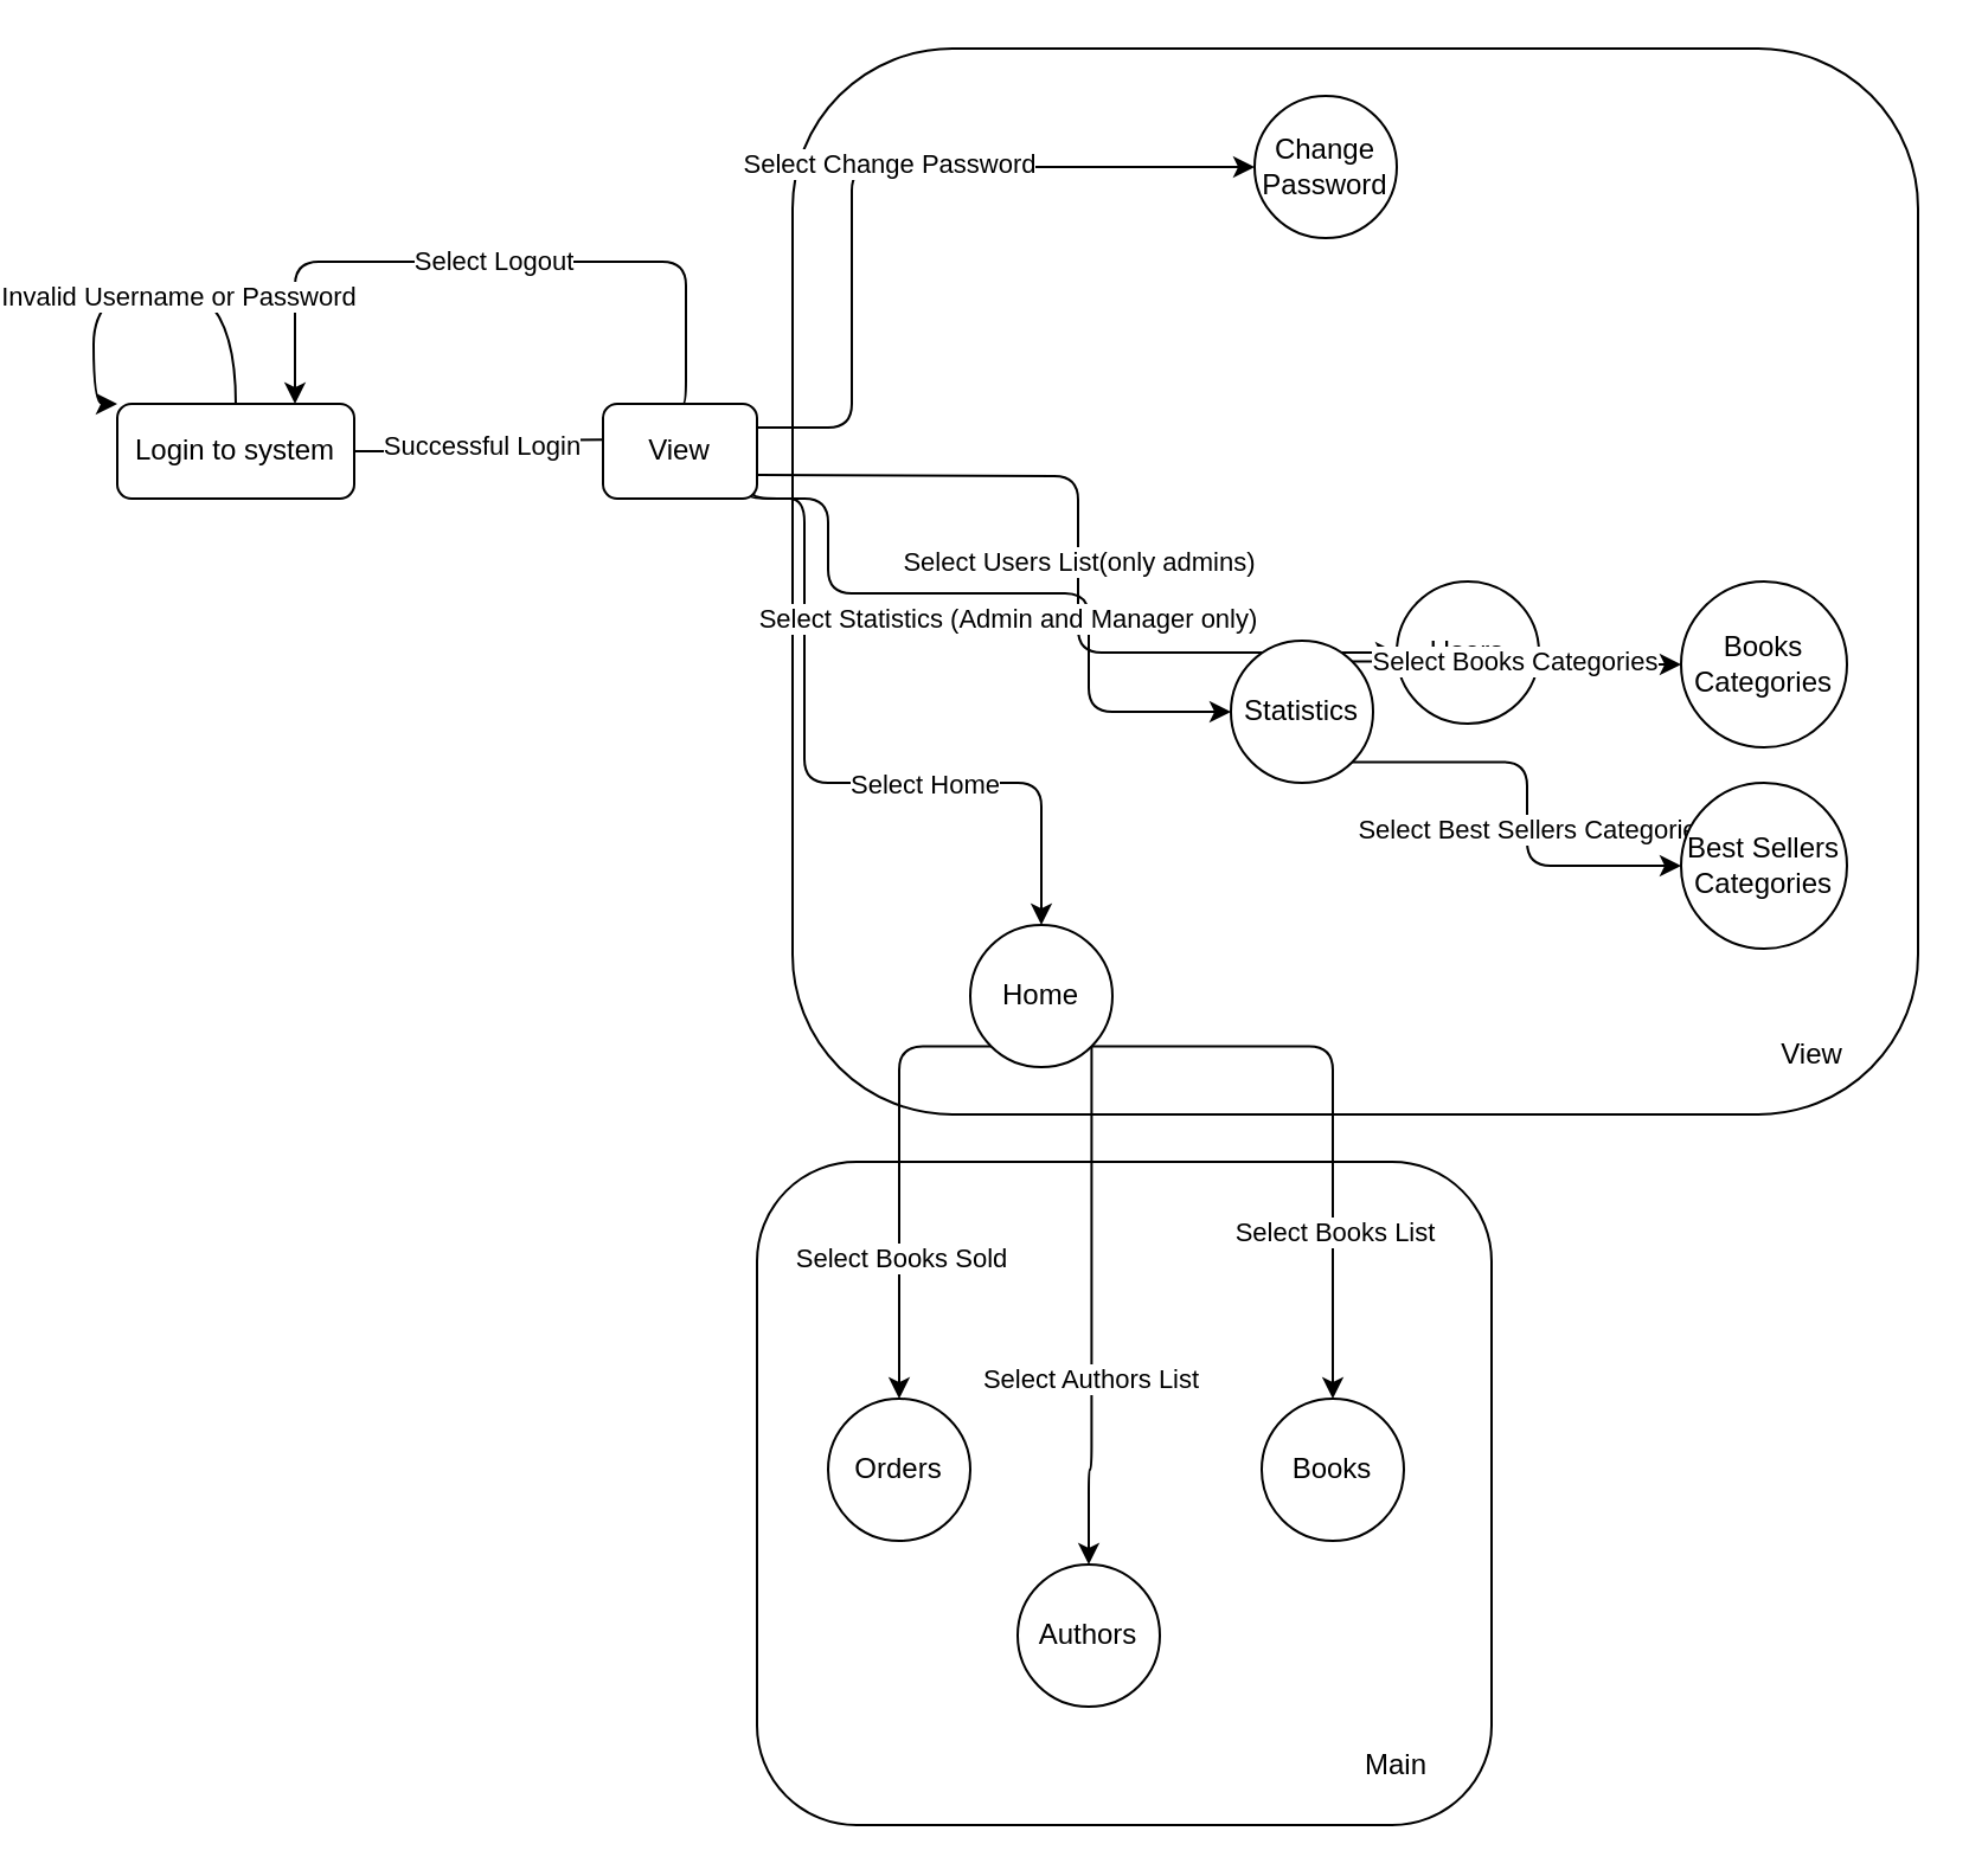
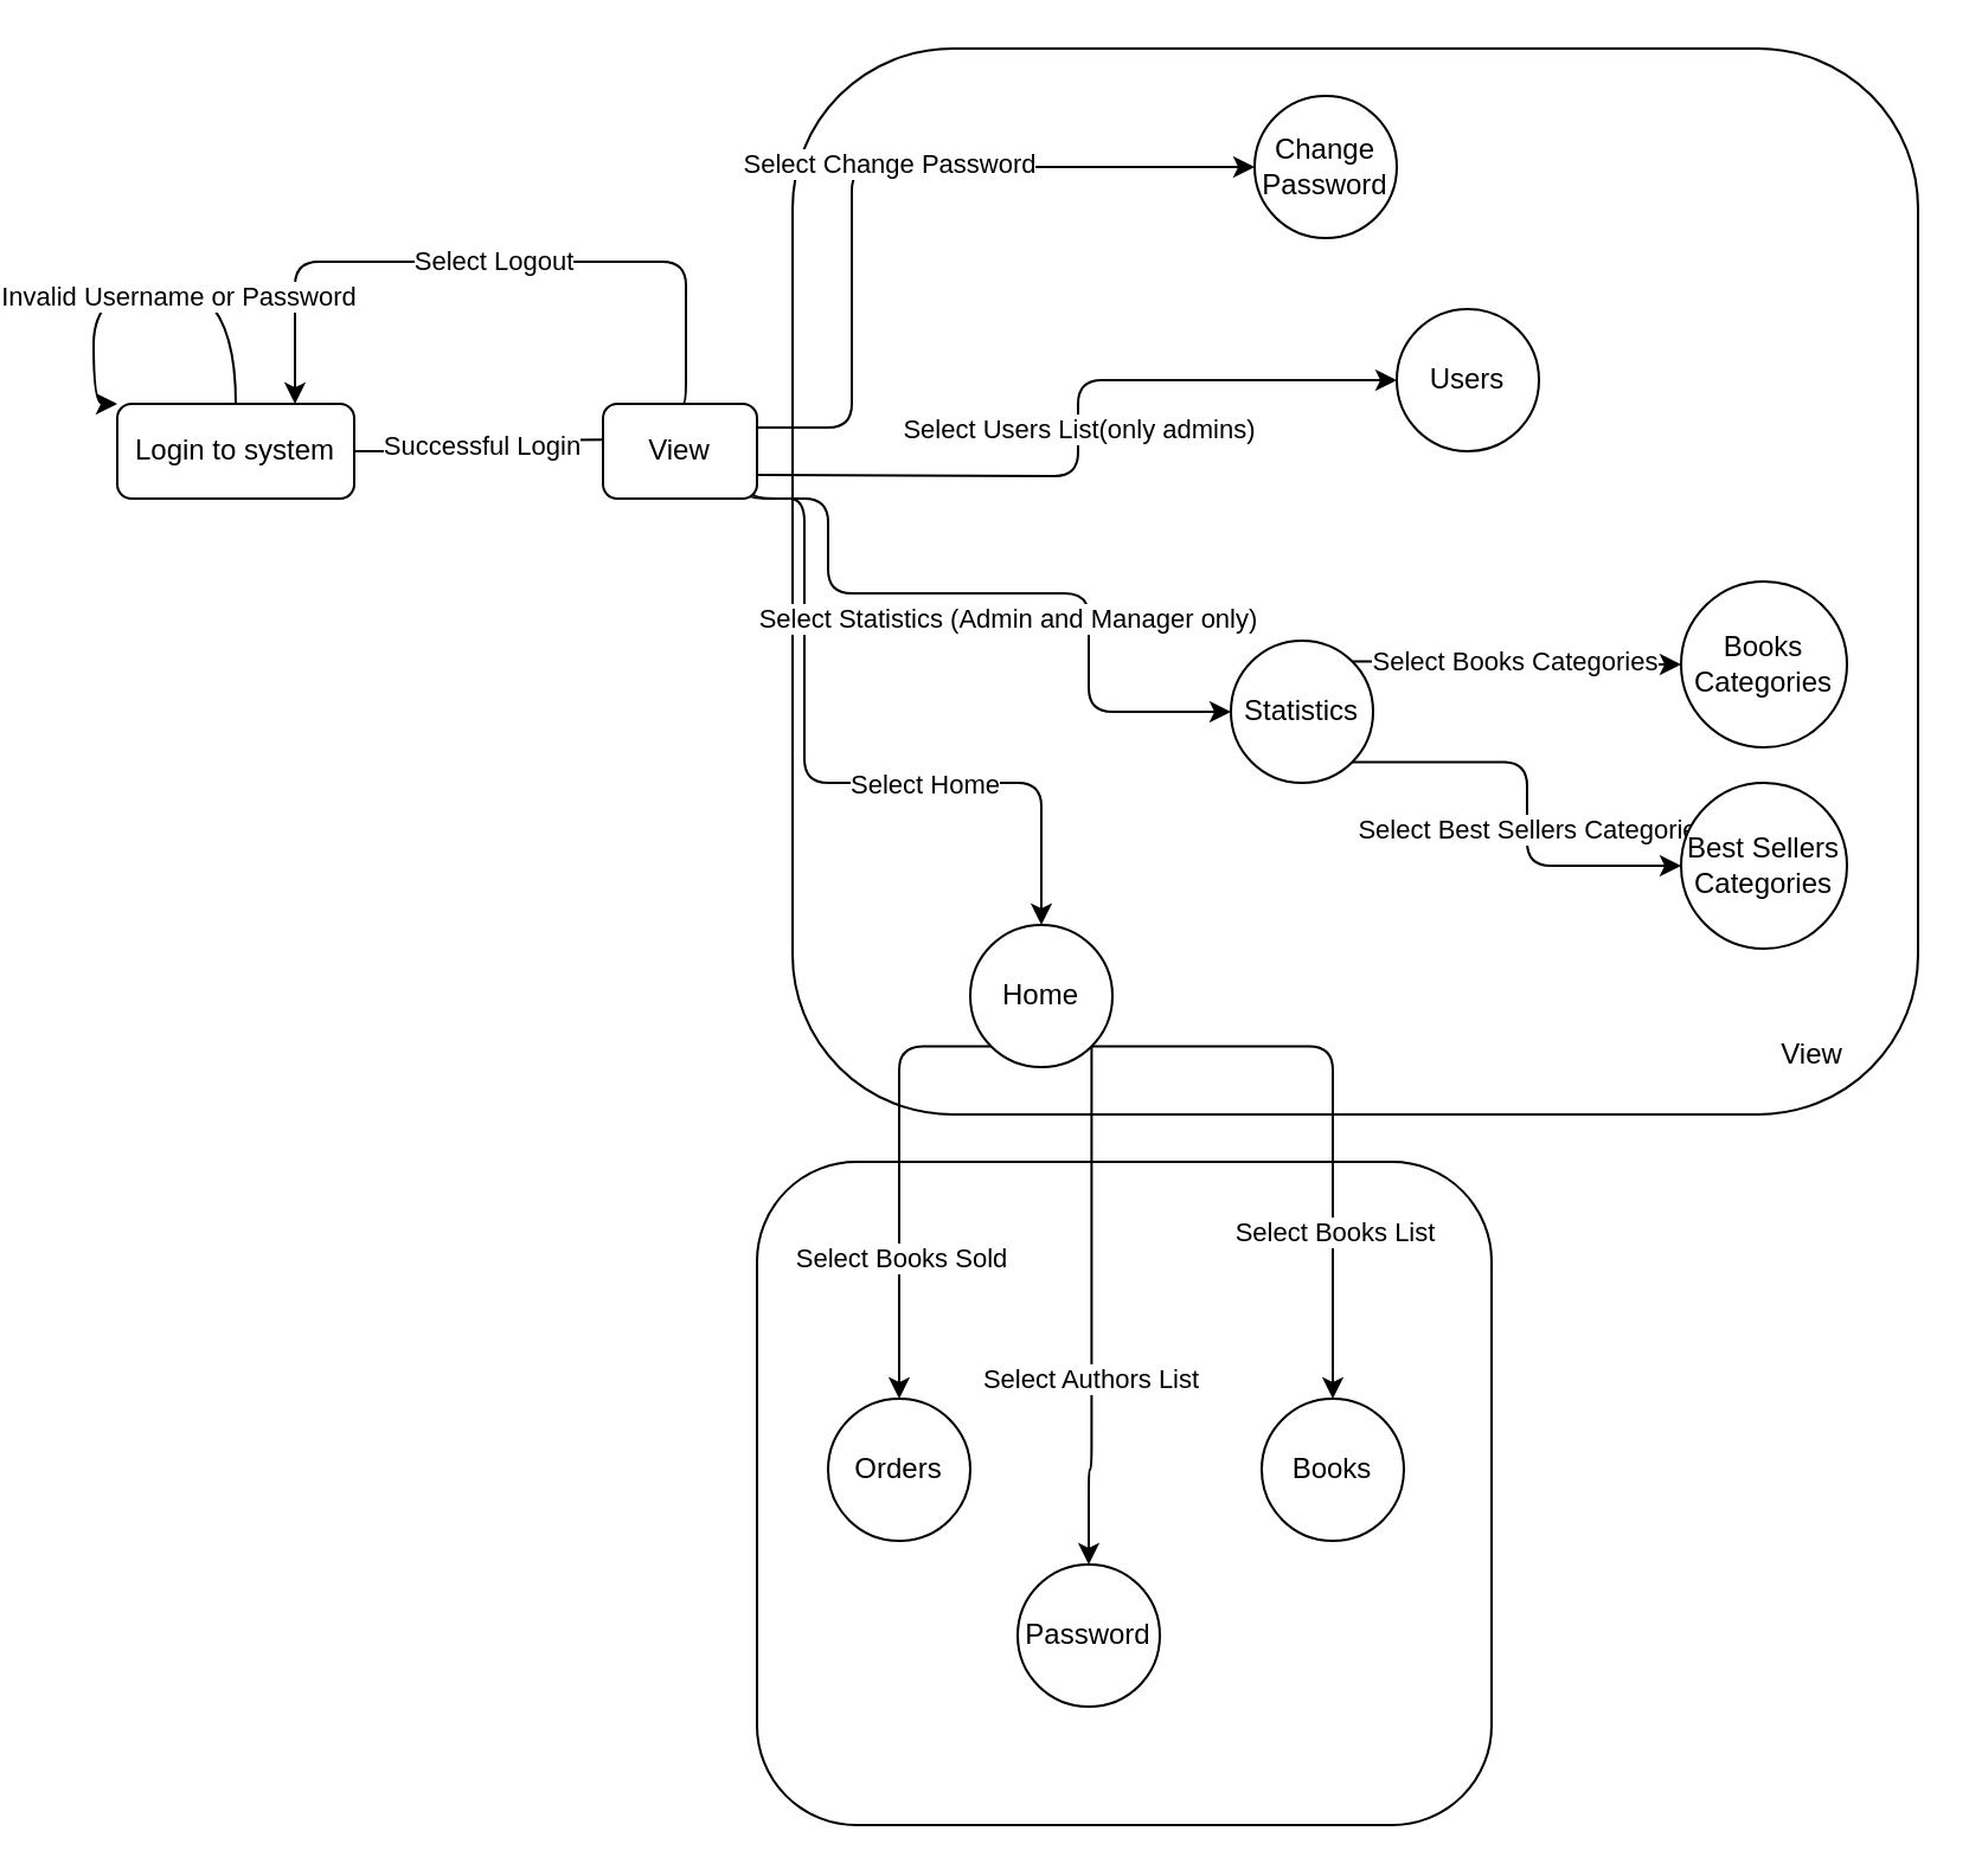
  <mxCell id="0" />
  <mxCell id="1" parent="0" />
  <mxCell id="2" value="" style="rounded=1;whiteSpace=wrap;html=1;movable=1;resizable=1;rotatable=1;deletable=1;editable=1;locked=0;connectable=1;" vertex="1" parent="1"><mxGeometry x="300" y="490" width="310" height="280" as="geometry" /></mxCell>
  <mxCell id="3" value="" style="rounded=1;whiteSpace=wrap;html=1;movable=1;resizable=1;rotatable=1;deletable=1;editable=1;locked=0;connectable=1;" vertex="1" parent="1"><mxGeometry x="315" y="20" width="475" height="450" as="geometry" /></mxCell>
  <mxCell id="4" value="Select Logout" style="edgeStyle=orthogonalEdgeStyle;rounded=1;orthogonalLoop=1;jettySize=auto;html=1;exitX=0.5;exitY=0;exitDx=0;exitDy=0;entryX=0.75;entryY=0;entryDx=0;entryDy=0;curved=0;movable=1;resizable=1;rotatable=1;deletable=1;editable=1;locked=0;connectable=1;" parent="1" source="37" target="29" edge="1"><mxGeometry relative="1" as="geometry"><mxPoint x="385" y="184.5" as="sourcePoint" /><mxPoint x="573" y="75" as="targetPoint" /><Array as="points"><mxPoint x="270" y="170" /><mxPoint x="270" y="110" /><mxPoint x="105" y="110" /></Array></mxGeometry></mxCell>
  <mxCell id="5" style="edgeStyle=orthogonalEdgeStyle;rounded=1;orthogonalLoop=1;jettySize=auto;html=1;exitX=1;exitY=0.25;exitDx=0;exitDy=0;entryX=0;entryY=0.5;entryDx=0;entryDy=0;curved=0;movable=1;resizable=1;rotatable=1;deletable=1;editable=1;locked=0;connectable=1;" parent="1" source="37" target="8" edge="1"><mxGeometry relative="1" as="geometry"><Array as="points"><mxPoint x="340" y="180" /><mxPoint x="340" y="70" /></Array><mxPoint x="402.678" y="191.822" as="sourcePoint" /></mxGeometry></mxCell>
  <mxCell id="6" value="Select Change Password" style="edgeLabel;html=1;align=center;verticalAlign=middle;resizable=1;points=[];movable=1;rotatable=1;deletable=1;editable=1;locked=0;connectable=1;" parent="5" vertex="1" connectable="0"><mxGeometry x="0.029" y="2" relative="1" as="geometry"><mxPoint as="offset" /></mxGeometry></mxCell>
  <mxCell id="7" value="Select Users List(only admins)" style="edgeStyle=orthogonalEdgeStyle;rounded=1;orthogonalLoop=1;jettySize=auto;html=1;entryX=0;entryY=0.5;entryDx=0;entryDy=0;curved=0;movable=1;resizable=1;rotatable=1;deletable=1;editable=1;locked=0;connectable=1;" parent="1" target="9" edge="1"><mxGeometry relative="1" as="geometry"><mxPoint x="300" y="200" as="sourcePoint" /></mxGeometry></mxCell>
  <mxCell id="8" value="Change Password&lt;span style=&quot;color: rgba(0, 0, 0, 0); font-family: monospace; font-size: 0px; text-align: start; text-wrap-mode: nowrap;&quot;&gt;%3CmxGraphModel%3E%3Croot%3E%3CmxCell%20id%3D%220%22%2F%3E%3CmxCell%20id%3D%221%22%20parent%3D%220%22%2F%3E%3CmxCell%20id%3D%222%22%20value%3D%22%22%20style%3D%22ellipse%3BwhiteSpace%3Dwrap%3Bhtml%3D1%3Baspect%3Dfixed%3B%22%20vertex%3D%221%22%20parent%3D%221%22%3E%3CmxGeometry%20x%3D%22250%22%20y%3D%22110%22%20width%3D%2260%22%20height%3D%2260%22%20as%3D%22geometry%22%2F%3E%3C%2FmxCell%3E%3C%2Froot%3E%3C%2FmxGraphModel%3E&lt;/span&gt;" style="ellipse;whiteSpace=wrap;html=1;aspect=fixed;movable=1;resizable=1;rotatable=1;deletable=1;editable=1;locked=0;connectable=1;" parent="1" vertex="1"><mxGeometry x="510" y="40" width="60" height="60" as="geometry" /></mxCell>
- <mxCell id="9" value="Users" style="ellipse;whiteSpace=wrap;html=1;aspect=fixed;movable=1;resizable=1;rotatable=1;deletable=1;editable=1;locked=0;connectable=1;" parent="1" vertex="1"><mxGeometry x="570" y="245" width="60" height="60" as="geometry" /></mxCell>
+ <mxCell id="9" value="Users" style="ellipse;whiteSpace=wrap;html=1;aspect=fixed;movable=1;resizable=1;rotatable=1;deletable=1;editable=1;locked=0;connectable=1;" parent="1" vertex="1"><mxGeometry x="570" y="130" width="60" height="60" as="geometry" /></mxCell>
  <mxCell id="10" style="edgeStyle=orthogonalEdgeStyle;rounded=1;orthogonalLoop=1;jettySize=auto;html=1;exitX=1;exitY=0;exitDx=0;exitDy=0;entryX=0;entryY=0.5;entryDx=0;entryDy=0;curved=0;" parent="1" source="14" target="16" edge="1"><mxGeometry relative="1" as="geometry" /></mxCell>
  <mxCell id="11" value="Select Books Categories" style="edgeLabel;html=1;align=center;verticalAlign=middle;resizable=0;points=[];" parent="10" vertex="1" connectable="0"><mxGeometry x="-0.024" relative="1" as="geometry"><mxPoint as="offset" /></mxGeometry></mxCell>
  <mxCell id="12" style="edgeStyle=orthogonalEdgeStyle;rounded=1;orthogonalLoop=1;jettySize=auto;html=1;exitX=1;exitY=1;exitDx=0;exitDy=0;entryX=0;entryY=0.5;entryDx=0;entryDy=0;curved=0;" parent="1" source="14" target="15" edge="1"><mxGeometry relative="1" as="geometry" /></mxCell>
  <mxCell id="13" value="Select Best Sellers Categories" style="edgeLabel;html=1;align=center;verticalAlign=middle;resizable=0;points=[];" parent="12" vertex="1" connectable="0"><mxGeometry x="0.116" y="2" relative="1" as="geometry"><mxPoint as="offset" /></mxGeometry></mxCell>
  <mxCell id="14" value="Statistics&lt;span style=&quot;color: rgba(0, 0, 0, 0); font-family: monospace; font-size: 0px; text-align: start; text-wrap-mode: nowrap;&quot;&gt;%3CmxGraphModel%3E%3Croot%3E%3CmxCell%20id%3D%220%22%2F%3E%3CmxCell%20id%3D%221%22%20parent%3D%220%22%2F%3E%3CmxCell%20id%3D%222%22%20value%3D%22%22%20style%3D%22ellipse%3BwhiteSpace%3Dwrap%3Bhtml%3D1%3Baspect%3Dfixed%3B%22%20vertex%3D%221%22%20parent%3D%221%22%3E%3CmxGeometry%20x%3D%22250%22%20y%3D%22110%22%20width%3D%2260%22%20height%3D%2260%22%20as%3D%22geometry%22%2F%3E%3C%2FmxCell%3E%3C%2Froot%3E%3C%2FmxGraphModel%3E&lt;/span&gt;&lt;span style=&quot;color: rgba(0, 0, 0, 0); font-family: monospace; font-size: 0px; text-align: start; text-wrap-mode: nowrap;&quot;&gt;%3CmxGraphModel%3E%3Croot%3E%3CmxCell%20id%3D%220%22%2F%3E%3CmxCell%20id%3D%221%22%20parent%3D%220%22%2F%3E%3CmxCell%20id%3D%222%22%20value%3D%22%22%20style%3D%22ellipse%3BwhiteSpace%3Dwrap%3Bhtml%3D1%3Baspect%3Dfixed%3B%22%20vertex%3D%221%22%20parent%3D%221%22%3E%3CmxGeometry%20x%3D%22250%22%20y%3D%22110%22%20width%3D%2260%22%20height%3D%2260%22%20as%3D%22geometry%22%2F%3E%3C%2FmxCell%3E%3C%2Froot%3E%3C%2FmxGraphModel%3E&lt;/span&gt;" style="ellipse;whiteSpace=wrap;html=1;aspect=fixed;" parent="1" vertex="1"><mxGeometry x="500" y="270" width="60" height="60" as="geometry" /></mxCell>
  <mxCell id="15" value="Best Sellers Categories&lt;span style=&quot;color: rgba(0, 0, 0, 0); font-family: monospace; font-size: 0px; text-align: start; text-wrap-mode: nowrap;&quot;&gt;%3CmxGraphModel%3E%3Croot%3E%3CmxCell%20id%3D%220%22%2F%3E%3CmxCell%20id%3D%221%22%20parent%3D%220%22%2F%3E%3CmxCell%20id%3D%222%22%20value%3D%22%22%20style%3D%22ellipse%3BwhiteSpace%3Dwrap%3Bhtml%3D1%3Baspect%3Dfixed%3B%22%20vertex%3D%221%22%20parent%3D%221%22%3E%3CmxGeometry%20x%3D%22250%22%20y%3D%22110%22%20width%3D%2260%22%20height%3D%2260%22%20as%3D%22geometry%22%2F%3E%3C%2FmxCell%3E%3C%2Froot%3E%3C%2FmxGraphModel%3E&lt;/span&gt;" style="ellipse;whiteSpace=wrap;html=1;aspect=fixed;" parent="1" vertex="1"><mxGeometry x="690" y="330" width="70" height="70" as="geometry" /></mxCell>
  <mxCell id="16" value="Books Categories" style="ellipse;whiteSpace=wrap;html=1;aspect=fixed;" parent="1" vertex="1"><mxGeometry x="690" y="245" width="70" height="70" as="geometry" /></mxCell>
  <mxCell id="17" style="edgeStyle=orthogonalEdgeStyle;rounded=1;orthogonalLoop=1;jettySize=auto;html=1;exitX=1;exitY=1;exitDx=0;exitDy=0;entryX=0.5;entryY=0;entryDx=0;entryDy=0;curved=0;" parent="1" source="23" target="24" edge="1"><mxGeometry relative="1" as="geometry" /></mxCell>
  <mxCell id="18" value="Select Books List" style="edgeLabel;html=1;align=center;verticalAlign=middle;resizable=0;points=[];" parent="17" vertex="1" connectable="0"><mxGeometry x="-0.151" relative="1" as="geometry"><mxPoint y="74" as="offset" /></mxGeometry></mxCell>
  <mxCell id="19" style="edgeStyle=orthogonalEdgeStyle;rounded=1;orthogonalLoop=1;jettySize=auto;html=1;exitX=1;exitY=1;exitDx=0;exitDy=0;entryX=0.5;entryY=0;entryDx=0;entryDy=0;curved=0;" parent="1" source="23" target="25" edge="1"><mxGeometry relative="1" as="geometry"><Array as="points"><mxPoint x="441" y="620" /></Array></mxGeometry></mxCell>
  <mxCell id="20" value="Select Authors List" style="edgeLabel;html=1;align=center;verticalAlign=middle;resizable=0;points=[];" parent="19" vertex="1" connectable="0"><mxGeometry x="-0.106" relative="1" as="geometry"><mxPoint x="-1" y="42" as="offset" /></mxGeometry></mxCell>
  <mxCell id="21" style="edgeStyle=orthogonalEdgeStyle;rounded=1;orthogonalLoop=1;jettySize=auto;html=1;exitX=0;exitY=1;exitDx=0;exitDy=0;entryX=0.5;entryY=0;entryDx=0;entryDy=0;curved=0;" parent="1" source="23" target="26" edge="1"><mxGeometry relative="1" as="geometry"><Array as="points"><mxPoint x="360" y="441" /></Array></mxGeometry></mxCell>
  <mxCell id="22" value="Select Books Sold" style="edgeLabel;html=1;align=center;verticalAlign=middle;resizable=0;points=[];" parent="21" vertex="1" connectable="0"><mxGeometry x="-0.224" y="2" relative="1" as="geometry"><mxPoint x="-2" y="55" as="offset" /></mxGeometry></mxCell>
  <mxCell id="23" value="Home&lt;span style=&quot;color: rgba(0, 0, 0, 0); font-family: monospace; font-size: 0px; text-align: start; text-wrap-mode: nowrap;&quot;&gt;%3CmxGraphModel%3E%3Croot%3E%3CmxCell%20id%3D%220%22%2F%3E%3CmxCell%20id%3D%221%22%20parent%3D%220%22%2F%3E%3CmxCell%20id%3D%222%22%20value%3D%22%22%20style%3D%22ellipse%3BwhiteSpace%3Dwrap%3Bhtml%3D1%3Baspect%3Dfixed%3B%22%20vertex%3D%221%22%20parent%3D%221%22%3E%3CmxGeometry%20x%3D%22250%22%20y%3D%22110%22%20width%3D%2260%22%20height%3D%2260%22%20as%3D%22geometry%22%2F%3E%3C%2FmxCell%3E%3C%2Froot%3E%3C%2FmxGraphModel%3E&lt;/span&gt;" style="ellipse;whiteSpace=wrap;html=1;aspect=fixed;" parent="1" vertex="1"><mxGeometry x="390" y="390" width="60" height="60" as="geometry" /></mxCell>
  <mxCell id="24" value="Books" style="ellipse;whiteSpace=wrap;html=1;aspect=fixed;" parent="1" vertex="1"><mxGeometry x="513" y="590" width="60" height="60" as="geometry" /></mxCell>
- <mxCell id="25" value="Authors" style="ellipse;whiteSpace=wrap;html=1;aspect=fixed;" parent="1" vertex="1"><mxGeometry x="410" y="660" width="60" height="60" as="geometry" /></mxCell>
+ <mxCell id="25" value="Password" style="ellipse;whiteSpace=wrap;html=1;aspect=fixed;" parent="1" vertex="1"><mxGeometry x="410" y="660" width="60" height="60" as="geometry" /></mxCell>
  <mxCell id="26" value="Orders" style="ellipse;whiteSpace=wrap;html=1;aspect=fixed;" parent="1" vertex="1"><mxGeometry x="330" y="590" width="60" height="60" as="geometry" /></mxCell>
  <mxCell id="27" style="edgeStyle=orthogonalEdgeStyle;rounded=0;orthogonalLoop=1;jettySize=auto;html=1;exitX=1;exitY=0.5;exitDx=0;exitDy=0;entryX=0;entryY=0.5;entryDx=0;entryDy=0;" parent="1" source="29" edge="1"><mxGeometry relative="1" as="geometry"><mxPoint x="250" y="185" as="targetPoint" /></mxGeometry></mxCell>
  <mxCell id="28" value="Successful Login" style="edgeLabel;html=1;align=center;verticalAlign=middle;resizable=0;points=[];" parent="27" vertex="1" connectable="0"><mxGeometry x="-0.142" y="3" relative="1" as="geometry"><mxPoint as="offset" /></mxGeometry></mxCell>
  <mxCell id="29" value="Login to system" style="rounded=1;whiteSpace=wrap;html=1;" parent="1" vertex="1"><mxGeometry x="30" y="170" width="100" height="40" as="geometry" /></mxCell>
  <mxCell id="30" style="edgeStyle=orthogonalEdgeStyle;rounded=0;orthogonalLoop=1;jettySize=auto;html=1;entryX=0;entryY=0;entryDx=0;entryDy=0;curved=1;exitX=0.5;exitY=0;exitDx=0;exitDy=0;" edge="1" parent="1" source="29" target="29"><mxGeometry relative="1" as="geometry"><mxPoint x="120" y="100" as="sourcePoint" /><mxPoint x="30" y="140" as="targetPoint" /><Array as="points"><mxPoint x="80" y="120" /><mxPoint x="20" y="120" /><mxPoint x="20" y="170" /></Array></mxGeometry></mxCell>
  <mxCell id="31" value="Invalid Username or Password" style="edgeLabel;html=1;align=center;verticalAlign=middle;resizable=0;points=[];" vertex="1" connectable="0" parent="30"><mxGeometry x="-0.122" y="4" relative="1" as="geometry"><mxPoint as="offset" /></mxGeometry></mxCell>
  <mxCell id="32" value="View" style="text;html=1;align=center;verticalAlign=middle;resizable=0;points=[];autosize=1;strokeColor=none;fillColor=none;" vertex="1" parent="1"><mxGeometry x="720" y="430" width="50" height="30" as="geometry" /></mxCell>
  <mxCell id="33" style="edgeStyle=orthogonalEdgeStyle;rounded=1;orthogonalLoop=1;jettySize=auto;html=1;exitX=0.958;exitY=0.943;exitDx=0;exitDy=0;curved=0;exitPerimeter=0;entryX=0.5;entryY=0;entryDx=0;entryDy=0;" edge="1" parent="1" source="37" target="23"><mxGeometry relative="1" as="geometry"><Array as="points"><mxPoint x="297" y="210" /><mxPoint x="320" y="210" /><mxPoint x="320" y="330" /><mxPoint x="420" y="330" /></Array></mxGeometry></mxCell>
  <mxCell id="34" value="Select Home" style="edgeLabel;html=1;align=center;verticalAlign=middle;resizable=1;points=[];movable=1;rotatable=1;deletable=1;editable=1;locked=0;connectable=1;" vertex="1" connectable="0" parent="33"><mxGeometry x="-0.011" y="2" relative="1" as="geometry"><mxPoint x="44" y="2" as="offset" /></mxGeometry></mxCell>
  <mxCell id="35" style="edgeStyle=orthogonalEdgeStyle;rounded=1;orthogonalLoop=1;jettySize=auto;html=1;exitX=0.979;exitY=0.908;exitDx=0;exitDy=0;entryX=0;entryY=0.5;entryDx=0;entryDy=0;curved=0;exitPerimeter=0;" edge="1" parent="1" source="37" target="14"><mxGeometry relative="1" as="geometry"><Array as="points"><mxPoint x="299" y="210" /><mxPoint x="330" y="210" /><mxPoint x="330" y="250" /><mxPoint x="440" y="250" /><mxPoint x="440" y="300" /></Array></mxGeometry></mxCell>
  <mxCell id="36" value="Select Statistics (Admin and Manager only)" style="edgeLabel;html=1;align=center;verticalAlign=middle;resizable=0;points=[];" vertex="1" connectable="0" parent="35"><mxGeometry x="-0.026" y="-2" relative="1" as="geometry"><mxPoint x="7" y="8" as="offset" /></mxGeometry></mxCell>
  <mxCell id="37" value="View" style="rounded=1;whiteSpace=wrap;html=1;" vertex="1" parent="1"><mxGeometry x="235" y="170" width="65" height="40" as="geometry" /></mxCell>
- <mxCell id="38" value="Main" style="text;html=1;align=center;verticalAlign=middle;whiteSpace=wrap;rounded=0;" vertex="1" parent="1"><mxGeometry x="540" y="730" width="60" height="30" as="geometry" /></mxCell>
